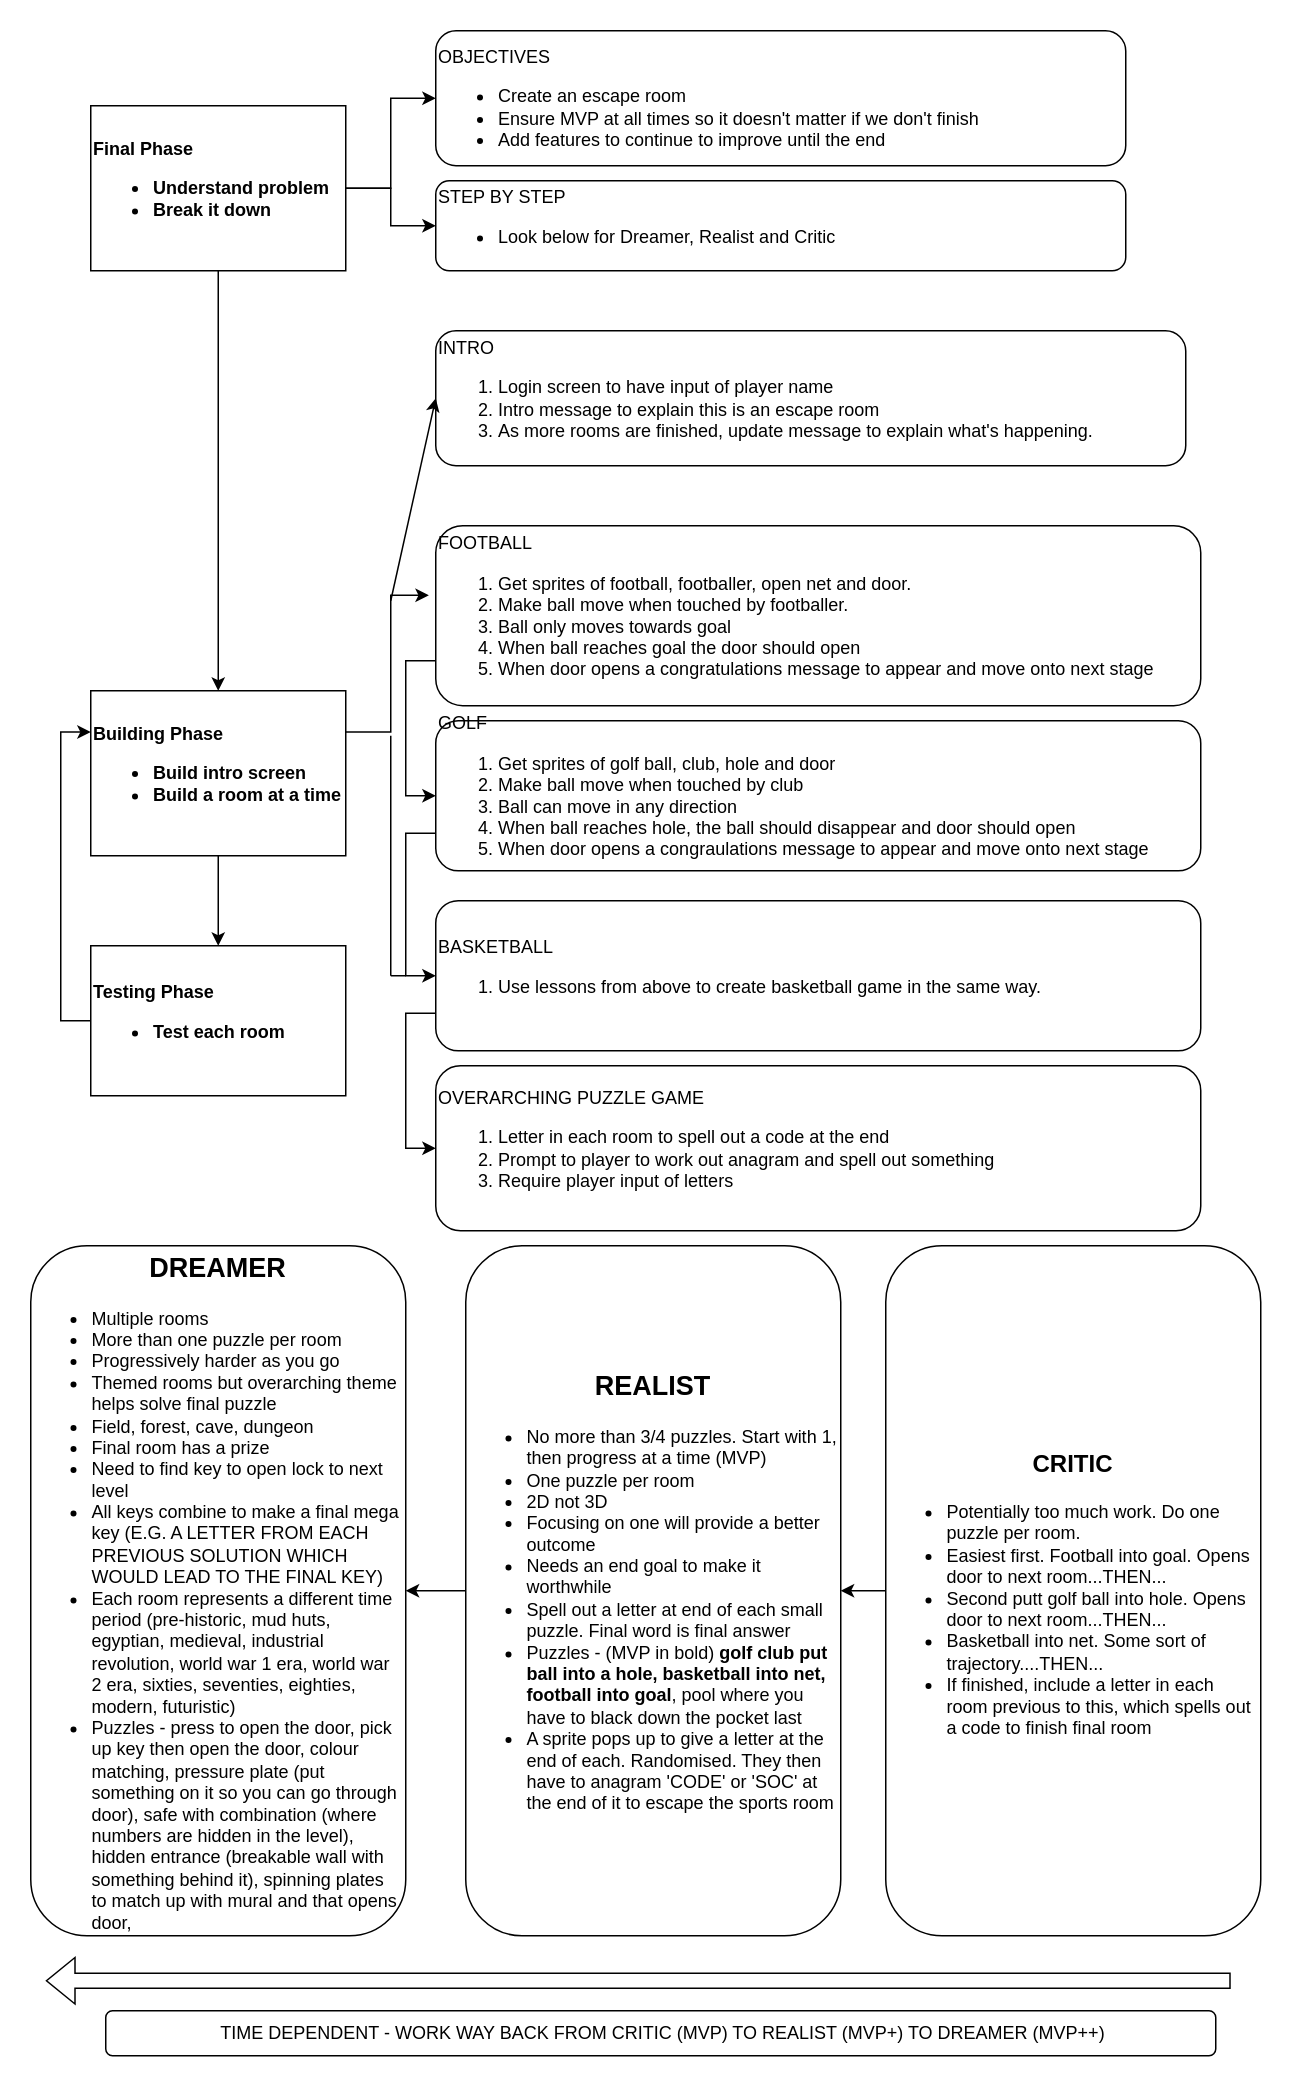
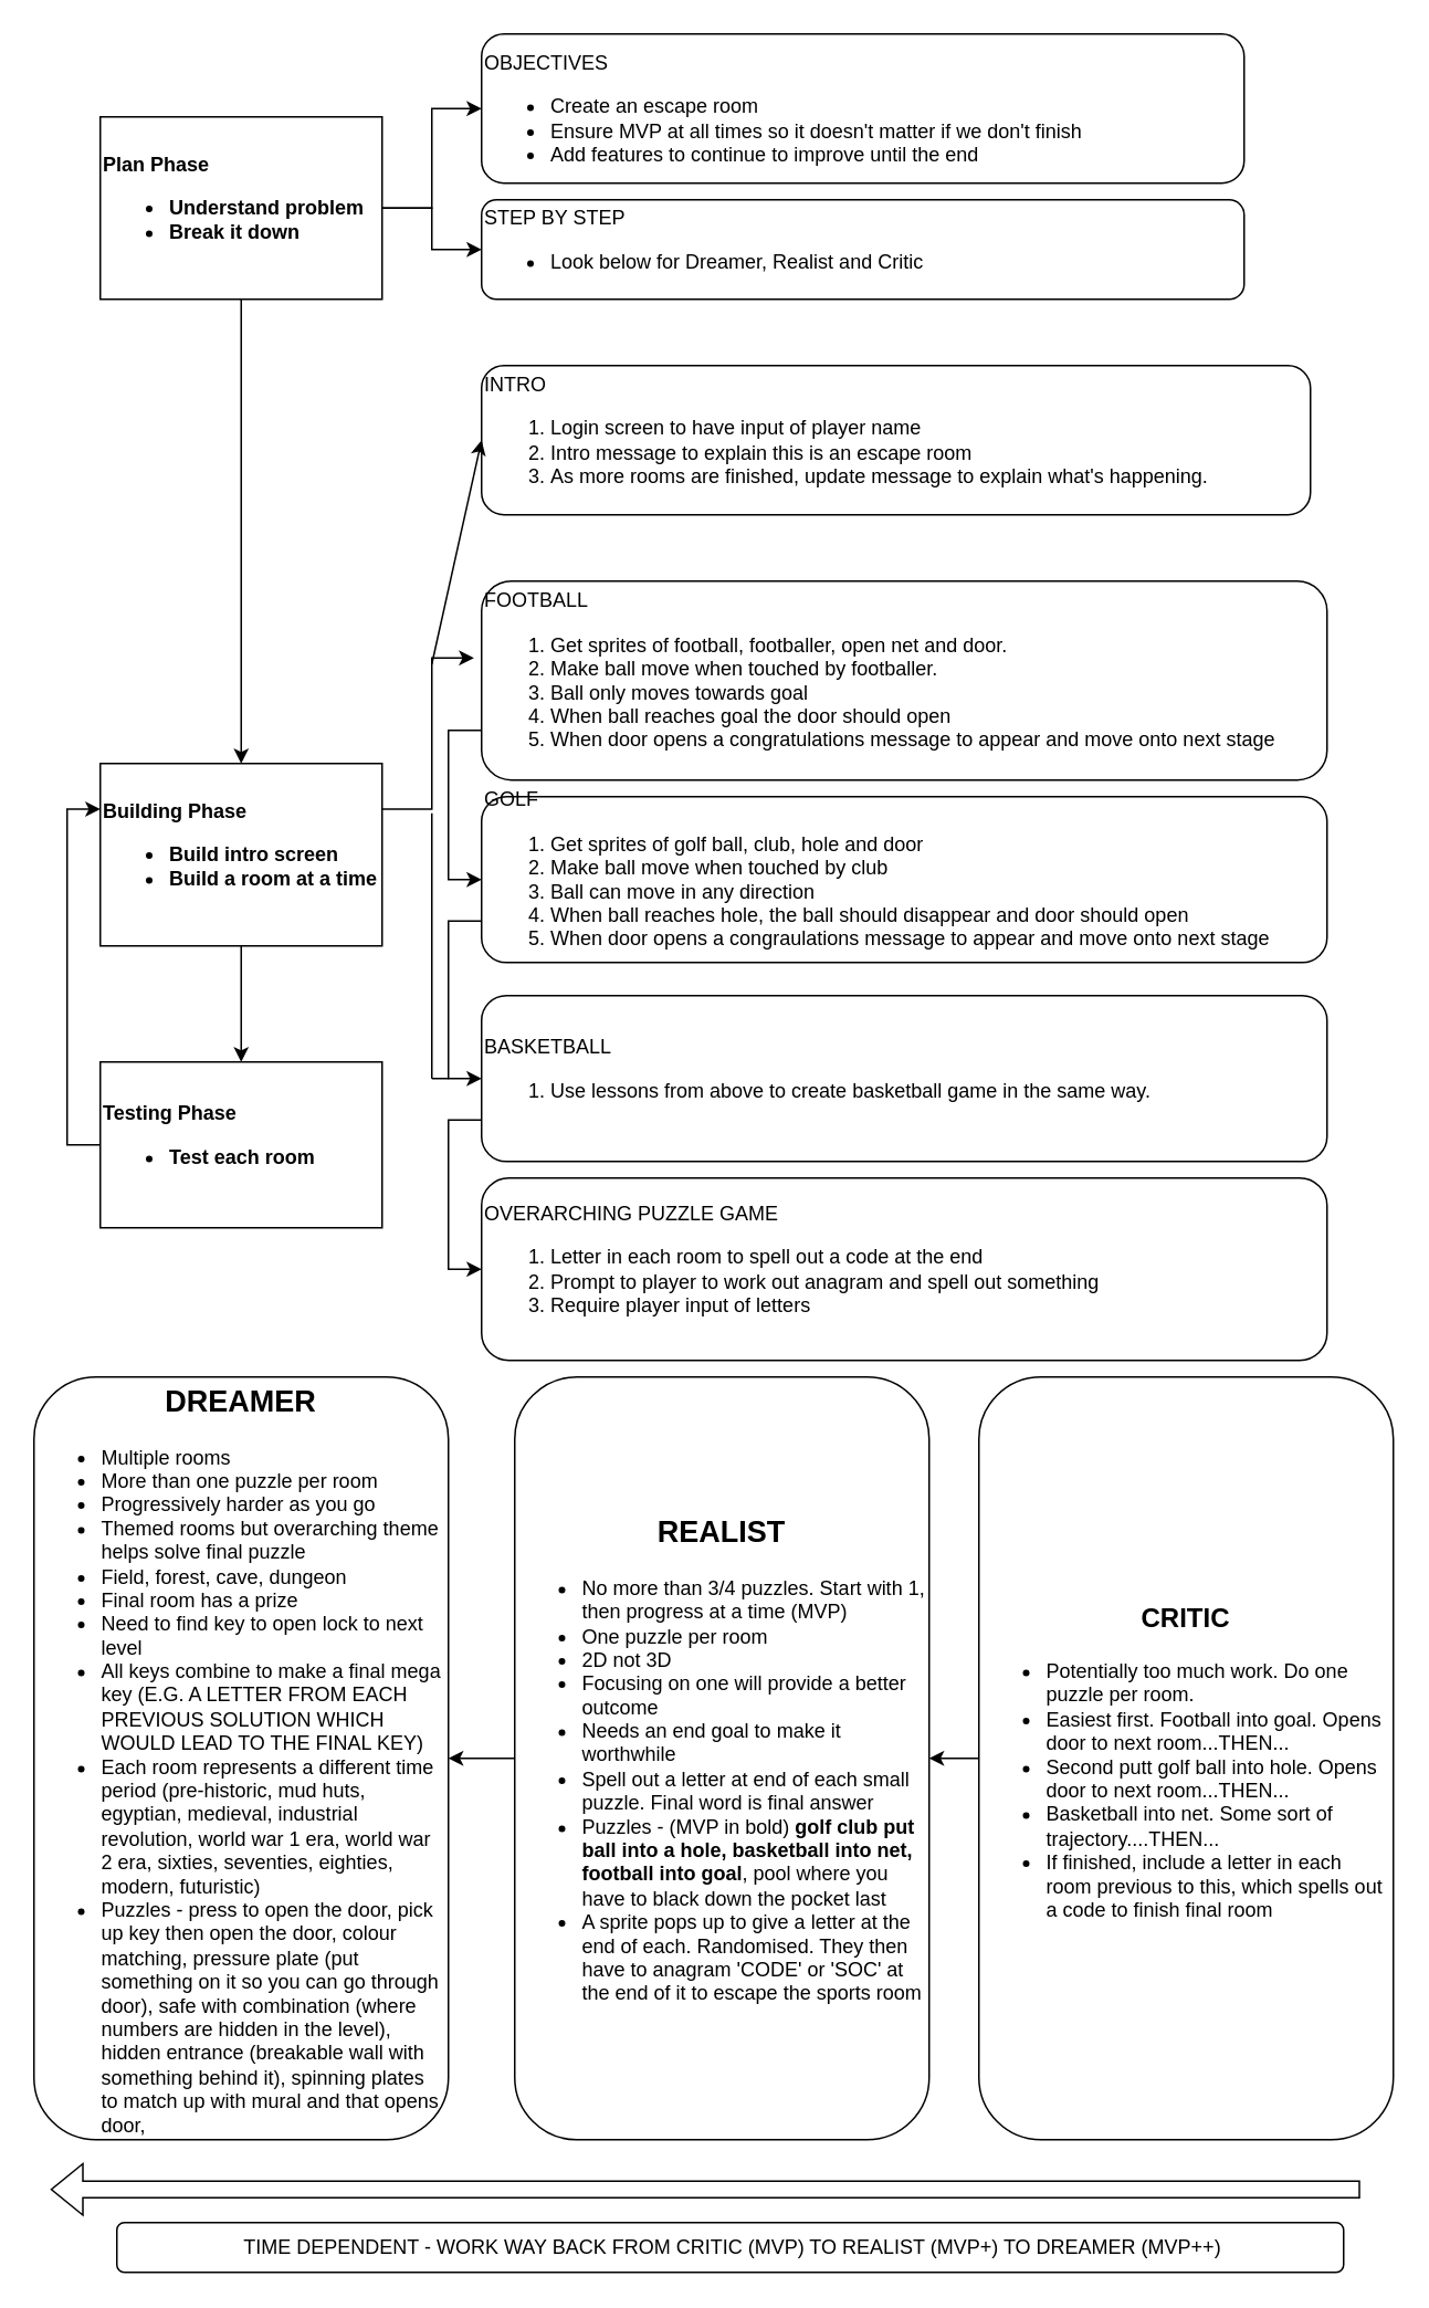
  <mxCell id="0" />
  <mxCell id="1" parent="0" />
  <mxCell id="2" style="edgeStyle=orthogonalEdgeStyle;rounded=0;orthogonalLoop=1;jettySize=auto;html=1;exitX=0.5;exitY=1;exitDx=0;exitDy=0;entryX=0.5;entryY=0;entryDx=0;entryDy=0;" edge="1" parent="1" source="5" target="8"><mxGeometry relative="1" as="geometry" /></mxCell>
  <mxCell id="3" style="edgeStyle=orthogonalEdgeStyle;rounded=0;orthogonalLoop=1;jettySize=auto;html=1;exitX=1;exitY=0.5;exitDx=0;exitDy=0;entryX=0;entryY=0.5;entryDx=0;entryDy=0;" edge="1" parent="1" source="5" target="6"><mxGeometry relative="1" as="geometry" /></mxCell>
  <mxCell id="4" style="edgeStyle=orthogonalEdgeStyle;rounded=0;orthogonalLoop=1;jettySize=auto;html=1;exitX=1;exitY=0.5;exitDx=0;exitDy=0;entryX=0;entryY=0.5;entryDx=0;entryDy=0;" edge="1" parent="1" source="5" target="11"><mxGeometry relative="1" as="geometry" /></mxCell>
- <mxCell id="5" value="&lt;b&gt;Final Phase&lt;br&gt;&lt;/b&gt;&lt;ul&gt;&lt;li&gt;&lt;b&gt;Understand problem&lt;/b&gt;&lt;/li&gt;&lt;li&gt;&lt;b&gt;Break it down&lt;/b&gt;&lt;/li&gt;&lt;/ul&gt;" style="rounded=0;whiteSpace=wrap;html=1;align=left;" vertex="1" parent="1"><mxGeometry x="60" y="70" width="170" height="110" as="geometry" /></mxCell>
+ <mxCell id="5" value="&lt;b&gt;Plan Phase&lt;br&gt;&lt;/b&gt;&lt;ul&gt;&lt;li&gt;&lt;b&gt;Understand problem&lt;/b&gt;&lt;/li&gt;&lt;li&gt;&lt;b&gt;Break it down&lt;/b&gt;&lt;/li&gt;&lt;/ul&gt;" style="rounded=0;whiteSpace=wrap;html=1;align=left;" vertex="1" parent="1"><mxGeometry x="60" y="70" width="170" height="110" as="geometry" /></mxCell>
  <mxCell id="6" value="&lt;p&gt;OBJECTIVES&lt;/p&gt;&lt;ul&gt;&lt;li&gt;&lt;span style=&quot;background-color: initial;&quot;&gt;Create an escape room&lt;/span&gt;&lt;/li&gt;&lt;li&gt;Ensure MVP at all times so it doesn't matter if we don't finish&lt;/li&gt;&lt;li&gt;Add features to continue to improve until the end&lt;/li&gt;&lt;/ul&gt;&lt;p&gt;&lt;/p&gt;" style="rounded=1;whiteSpace=wrap;html=1;align=left;" vertex="1" parent="1"><mxGeometry x="290" y="20" width="460" height="90" as="geometry" /></mxCell>
  <mxCell id="7" style="edgeStyle=orthogonalEdgeStyle;rounded=0;orthogonalLoop=1;jettySize=auto;html=1;exitX=0.5;exitY=1;exitDx=0;exitDy=0;entryX=0.5;entryY=0;entryDx=0;entryDy=0;" edge="1" parent="1" source="8" target="10"><mxGeometry relative="1" as="geometry" /></mxCell>
  <mxCell id="8" value="&lt;b&gt;Building Phase&lt;br&gt;&lt;/b&gt;&lt;ul&gt;&lt;li&gt;&lt;b&gt;Build intro screen&amp;nbsp;&lt;/b&gt;&lt;/li&gt;&lt;li&gt;&lt;b&gt;Build a room at a time&lt;/b&gt;&lt;/li&gt;&lt;/ul&gt;" style="rounded=0;whiteSpace=wrap;html=1;align=left;" vertex="1" parent="1"><mxGeometry x="60" y="460" width="170" height="110" as="geometry" /></mxCell>
  <mxCell id="9" style="edgeStyle=orthogonalEdgeStyle;rounded=0;orthogonalLoop=1;jettySize=auto;html=1;exitX=0;exitY=0.5;exitDx=0;exitDy=0;entryX=0;entryY=0.25;entryDx=0;entryDy=0;" edge="1" parent="1" source="10" target="8"><mxGeometry relative="1" as="geometry" /></mxCell>
- <mxCell id="10" value="&lt;b&gt;Testing Phase&lt;br&gt;&lt;/b&gt;&lt;ul&gt;&lt;li&gt;&lt;b&gt;Test each room&lt;/b&gt;&lt;/li&gt;&lt;/ul&gt;" style="rounded=0;whiteSpace=wrap;html=1;align=left;" vertex="1" parent="1"><mxGeometry x="60" y="630" width="170" height="100" as="geometry" /></mxCell>
+ <mxCell id="10" value="&lt;b&gt;Testing Phase&lt;br&gt;&lt;/b&gt;&lt;ul&gt;&lt;li&gt;&lt;b&gt;Test each room&lt;/b&gt;&lt;/li&gt;&lt;/ul&gt;" style="rounded=0;whiteSpace=wrap;html=1;align=left;" vertex="1" parent="1"><mxGeometry x="60" y="640" width="170" height="100" as="geometry" /></mxCell>
  <mxCell id="11" value="STEP BY STEP&lt;br&gt;&lt;ul&gt;&lt;li&gt;Look below for Dreamer, Realist and Critic&lt;/li&gt;&lt;/ul&gt;" style="rounded=1;whiteSpace=wrap;html=1;align=left;" vertex="1" parent="1"><mxGeometry x="290" y="120" width="460" height="60" as="geometry" /></mxCell>
  <mxCell id="12" value="&lt;h2&gt;DREAMER&lt;/h2&gt;&lt;ul&gt;&lt;li style=&quot;text-align: left;&quot;&gt;Multiple rooms&lt;/li&gt;&lt;li style=&quot;text-align: left;&quot;&gt;More than one puzzle per room&lt;/li&gt;&lt;li style=&quot;text-align: left;&quot;&gt;Progressively harder as you go&lt;/li&gt;&lt;li style=&quot;text-align: left;&quot;&gt;Themed rooms but overarching theme helps solve final puzzle&lt;/li&gt;&lt;li style=&quot;text-align: left;&quot;&gt;Field, forest, cave, dungeon&lt;/li&gt;&lt;li style=&quot;text-align: left;&quot;&gt;Final room has a prize&lt;/li&gt;&lt;li style=&quot;text-align: left;&quot;&gt;Need to find key to open lock to next level&lt;/li&gt;&lt;li style=&quot;text-align: left;&quot;&gt;All keys combine to make a final mega key (E.G. A LETTER FROM EACH PREVIOUS SOLUTION WHICH WOULD LEAD TO THE FINAL KEY)&lt;/li&gt;&lt;li style=&quot;text-align: left;&quot;&gt;Each room represents a different time period (pre-historic, mud huts, egyptian, medieval, industrial revolution, world war 1 era, world war 2 era, sixties, seventies, eighties, modern, futuristic)&lt;/li&gt;&lt;li style=&quot;text-align: left;&quot;&gt;Puzzles - press to open the door, pick up key then open the door, colour matching, pressure plate (put something on it so you can go through door), safe with combination (where numbers are hidden in the level), hidden entrance (breakable wall with something behind it), spinning plates to match up with mural and that opens door,&lt;/li&gt;&lt;/ul&gt;" style="rounded=1;whiteSpace=wrap;html=1;" vertex="1" parent="1"><mxGeometry x="20" y="830" width="250" height="460" as="geometry" /></mxCell>
  <mxCell id="13" value="" style="edgeStyle=orthogonalEdgeStyle;rounded=0;orthogonalLoop=1;jettySize=auto;html=1;" edge="1" parent="1" source="14" target="12"><mxGeometry relative="1" as="geometry" /></mxCell>
  <mxCell id="14" value="&lt;h2&gt;REALIST&lt;/h2&gt;&lt;ul&gt;&lt;li style=&quot;text-align: left;&quot;&gt;No more than 3/4 puzzles. Start with 1, then progress at a time (MVP)&lt;/li&gt;&lt;li style=&quot;text-align: left;&quot;&gt;One puzzle per room&lt;/li&gt;&lt;li style=&quot;text-align: left;&quot;&gt;2D not 3D&lt;/li&gt;&lt;li style=&quot;text-align: left;&quot;&gt;Focusing on one will provide a better outcome&lt;/li&gt;&lt;li style=&quot;text-align: left;&quot;&gt;Needs an end goal to make it worthwhile&lt;/li&gt;&lt;li style=&quot;text-align: left;&quot;&gt;Spell out a letter at end of each small puzzle. Final word is final answer&lt;/li&gt;&lt;li style=&quot;text-align: left;&quot;&gt;Puzzles - (MVP in bold)&amp;nbsp;&lt;b&gt;golf club put ball into a hole, basketball into net, football into goal&lt;/b&gt;, pool where you have to black down the pocket last&amp;nbsp;&lt;/li&gt;&lt;li style=&quot;text-align: left;&quot;&gt;A sprite pops up to give a letter at the end of each. Randomised. They then have to anagram 'CODE' or 'SOC' at the end of it to escape the sports room&lt;/li&gt;&lt;/ul&gt;" style="rounded=1;whiteSpace=wrap;html=1;align=center;" vertex="1" parent="1"><mxGeometry x="310" y="830" width="250" height="460" as="geometry" /></mxCell>
  <mxCell id="15" value="&lt;h2&gt;&lt;span style=&quot;background-color: initial;&quot;&gt;&lt;b&gt;&lt;font style=&quot;font-size: 16px;&quot;&gt;CRITIC&lt;/font&gt;&lt;/b&gt;&lt;/span&gt;&lt;/h2&gt;&lt;span style=&quot;background-color: initial;&quot;&gt;&lt;ul&gt;&lt;li style=&quot;text-align: left;&quot;&gt;Potentially too much work. Do one puzzle per room.&lt;/li&gt;&lt;li style=&quot;text-align: left;&quot;&gt;Easiest first. Football into goal. Opens door to next room...THEN...&lt;/li&gt;&lt;li style=&quot;text-align: left;&quot;&gt;Second putt golf ball into hole. Opens door to next room...THEN...&lt;/li&gt;&lt;li style=&quot;text-align: left;&quot;&gt;Basketball into net. Some sort of trajectory....THEN...&lt;/li&gt;&lt;li style=&quot;text-align: left;&quot;&gt;If finished, include a letter in each room previous to this, which spells out a code to finish final room&lt;/li&gt;&lt;/ul&gt;&lt;/span&gt;" style="rounded=1;whiteSpace=wrap;html=1;" vertex="1" parent="1"><mxGeometry x="590" y="830" width="250" height="460" as="geometry" /></mxCell>
  <mxCell id="16" style="edgeStyle=orthogonalEdgeStyle;rounded=0;orthogonalLoop=1;jettySize=auto;html=1;exitX=0;exitY=0.75;exitDx=0;exitDy=0;entryX=0;entryY=0.5;entryDx=0;entryDy=0;" edge="1" parent="1" source="17" target="19"><mxGeometry relative="1" as="geometry" /></mxCell>
  <mxCell id="17" value="FOOTBALL&lt;br&gt;&lt;ol&gt;&lt;li&gt;Get sprites of football, footballer, open net and door.&lt;/li&gt;&lt;li&gt;Make ball move when touched by footballer.&amp;nbsp;&lt;/li&gt;&lt;li&gt;Ball only moves towards goal&lt;/li&gt;&lt;li&gt;When ball reaches goal the door should open&lt;/li&gt;&lt;li&gt;When door opens a congratulations message to appear and move onto next stage&lt;/li&gt;&lt;/ol&gt;" style="rounded=1;whiteSpace=wrap;html=1;align=left;" vertex="1" parent="1"><mxGeometry x="290" y="350" width="510" height="120" as="geometry" /></mxCell>
  <mxCell id="18" style="edgeStyle=orthogonalEdgeStyle;rounded=0;orthogonalLoop=1;jettySize=auto;html=1;exitX=0;exitY=0.75;exitDx=0;exitDy=0;entryX=0;entryY=0.5;entryDx=0;entryDy=0;" edge="1" parent="1" source="19" target="20"><mxGeometry relative="1" as="geometry" /></mxCell>
  <mxCell id="19" value="GOLF&lt;br&gt;&lt;ol&gt;&lt;li&gt;Get sprites of golf ball, club, hole and door&lt;/li&gt;&lt;li&gt;Make ball move when touched by club&lt;/li&gt;&lt;li&gt;Ball can move in any direction&lt;/li&gt;&lt;li&gt;When ball reaches hole, the ball should disappear and door should open&lt;/li&gt;&lt;li&gt;When door opens a congraulations message to appear and move onto next stage&lt;/li&gt;&lt;/ol&gt;" style="rounded=1;whiteSpace=wrap;html=1;align=left;" vertex="1" parent="1"><mxGeometry x="290" y="480" width="510" height="100" as="geometry" /></mxCell>
  <mxCell id="20" value="&lt;span style=&quot;background-color: initial;&quot;&gt;BASKETBALL&lt;br&gt;&lt;/span&gt;&lt;ol&gt;&lt;li&gt;Use lessons from above to create basketball game in the same way.&lt;/li&gt;&lt;/ol&gt;" style="rounded=1;whiteSpace=wrap;html=1;align=left;" vertex="1" parent="1"><mxGeometry x="290" y="600" width="510" height="100" as="geometry" /></mxCell>
  <mxCell id="21" value="&lt;span style=&quot;background-color: initial;&quot;&gt;OVERARCHING PUZZLE GAME&lt;/span&gt;&lt;br&gt;&lt;ol&gt;&lt;li&gt;Letter in each room to spell out a code at the end&lt;/li&gt;&lt;li&gt;Prompt to player to work out anagram and spell out something&lt;/li&gt;&lt;li&gt;Require player input of letters&lt;/li&gt;&lt;/ol&gt;" style="rounded=1;whiteSpace=wrap;html=1;align=left;" vertex="1" parent="1"><mxGeometry x="290" y="710" width="510" height="110" as="geometry" /></mxCell>
  <mxCell id="22" value="&amp;nbsp;TIME DEPENDENT - WORK WAY BACK FROM CRITIC (MVP) TO REALIST (MVP+) TO DREAMER (MVP++)" style="rounded=1;whiteSpace=wrap;html=1;" vertex="1" parent="1"><mxGeometry x="70" y="1340" width="740" height="30" as="geometry" /></mxCell>
  <mxCell id="23" value="" style="edgeStyle=orthogonalEdgeStyle;rounded=0;orthogonalLoop=1;jettySize=auto;html=1;" edge="1" parent="1" source="15" target="14"><mxGeometry relative="1" as="geometry" /></mxCell>
  <mxCell id="24" value="" style="shape=flexArrow;endArrow=classic;html=1;rounded=0;" edge="1" parent="1"><mxGeometry width="50" height="50" relative="1" as="geometry"><mxPoint x="820" y="1320" as="sourcePoint" /><mxPoint x="30" y="1320" as="targetPoint" /></mxGeometry></mxCell>
  <mxCell id="25" style="edgeStyle=orthogonalEdgeStyle;rounded=0;orthogonalLoop=1;jettySize=auto;html=1;exitX=0;exitY=0.75;exitDx=0;exitDy=0;entryX=0;entryY=0.5;entryDx=0;entryDy=0;" edge="1" parent="1" source="20" target="21"><mxGeometry relative="1" as="geometry" /></mxCell>
  <mxCell id="26" style="edgeStyle=orthogonalEdgeStyle;rounded=0;orthogonalLoop=1;jettySize=auto;html=1;exitX=1;exitY=0.25;exitDx=0;exitDy=0;entryX=-0.009;entryY=0.386;entryDx=0;entryDy=0;entryPerimeter=0;" edge="1" parent="1" source="8" target="17"><mxGeometry relative="1" as="geometry" /></mxCell>
  <mxCell id="27" value="" style="endArrow=none;html=1;rounded=0;" edge="1" parent="1"><mxGeometry width="50" height="50" relative="1" as="geometry"><mxPoint x="260" y="650" as="sourcePoint" /><mxPoint x="260" y="490" as="targetPoint" /></mxGeometry></mxCell>
  <mxCell id="28" value="" style="endArrow=none;html=1;rounded=0;" edge="1" parent="1"><mxGeometry width="50" height="50" relative="1" as="geometry"><mxPoint x="270" y="650" as="sourcePoint" /><mxPoint x="260" y="650" as="targetPoint" /></mxGeometry></mxCell>
  <mxCell id="29" value="INTRO&lt;br&gt;&lt;ol&gt;&lt;li&gt;Login screen to have input of player name&lt;/li&gt;&lt;li&gt;Intro message to explain this is an escape room&amp;nbsp;&lt;/li&gt;&lt;li&gt;As more rooms are finished, update message to explain what's happening.&lt;/li&gt;&lt;/ol&gt;" style="rounded=1;whiteSpace=wrap;html=1;align=left;" vertex="1" parent="1"><mxGeometry x="290" y="220" width="500" height="90" as="geometry" /></mxCell>
  <mxCell id="30" value="" style="endArrow=classic;html=1;rounded=0;entryX=0;entryY=0.5;entryDx=0;entryDy=0;" edge="1" parent="1" target="29"><mxGeometry width="50" height="50" relative="1" as="geometry"><mxPoint x="260" y="400" as="sourcePoint" /><mxPoint x="310" y="350" as="targetPoint" /></mxGeometry></mxCell>
